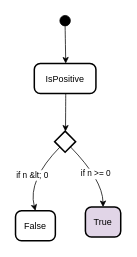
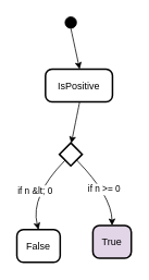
  <mxCell id="0" />
  <mxCell id="1" parent="0" />
  <mxCell id="2" value="" style="rhombus;strokeWidth=2;whiteSpace=wrap;" vertex="1" parent="1"><mxGeometry x="72" y="174" width="28" height="28" as="geometry" /></mxCell>
  <mxCell id="3" value="" style="ellipse;fillColor=strokeColor;" vertex="1" parent="1"><mxGeometry x="79" y="20" width="14" height="14" as="geometry" /></mxCell>
- <mxCell id="4" value="IsPositive" style="rounded=1;arcSize=20;strokeWidth=2" vertex="1" parent="1"><mxGeometry x="45" y="84" width="82" height="40" as="geometry" /></mxCell>
+ <mxCell id="4" value="IsPositive" style="rounded=1;arcSize=20;strokeWidth=2" vertex="1" parent="1"><mxGeometry x="55" y="84" width="82" height="40" as="geometry" /></mxCell>
  <mxCell id="5" value="False" style="rounded=1;arcSize=20;strokeWidth=2" vertex="1" parent="1"><mxGeometry x="20" y="280" width="53" height="40" as="geometry" /></mxCell>
  <mxCell id="6" value="True" style="rounded=1;arcSize=20;strokeWidth=2;fillColor=#e1d5e7;" vertex="1" parent="1"><mxGeometry x="113" y="275" width="47" height="40" as="geometry" /></mxCell>
  <mxCell id="7" value="" style="curved=1;startArrow=none;;exitX=0.53;exitY=1;entryX=0.51;entryY=0;" edge="1" parent="1" source="3" target="4"><mxGeometry relative="1" as="geometry"><Array as="points" /></mxGeometry></mxCell>
  <mxCell id="8" value="" style="curved=1;startArrow=none;;exitX=0.51;exitY=1;entryX=0.52;entryY=0;" edge="1" parent="1" source="4" target="2"><mxGeometry relative="1" as="geometry"><Array as="points" /></mxGeometry></mxCell>
  <mxCell id="9" value="if n &amp;lt; 0" style="curved=1;startArrow=none;;exitX=0.02;exitY=1;entryX=0.5;entryY=0;" edge="1" parent="1" source="2" target="5"><mxGeometry relative="1" as="geometry"><Array as="points"><mxPoint x="36" y="239" /></Array></mxGeometry></mxCell>
  <mxCell id="10" value="if n &gt;= 0" style="curved=1;startArrow=none;;exitX=1.01;exitY=1;entryX=0.5;entryY=0;" edge="1" parent="1" source="2" target="6"><mxGeometry relative="1" as="geometry"><Array as="points"><mxPoint x="136" y="239" /></Array></mxGeometry></mxCell>
